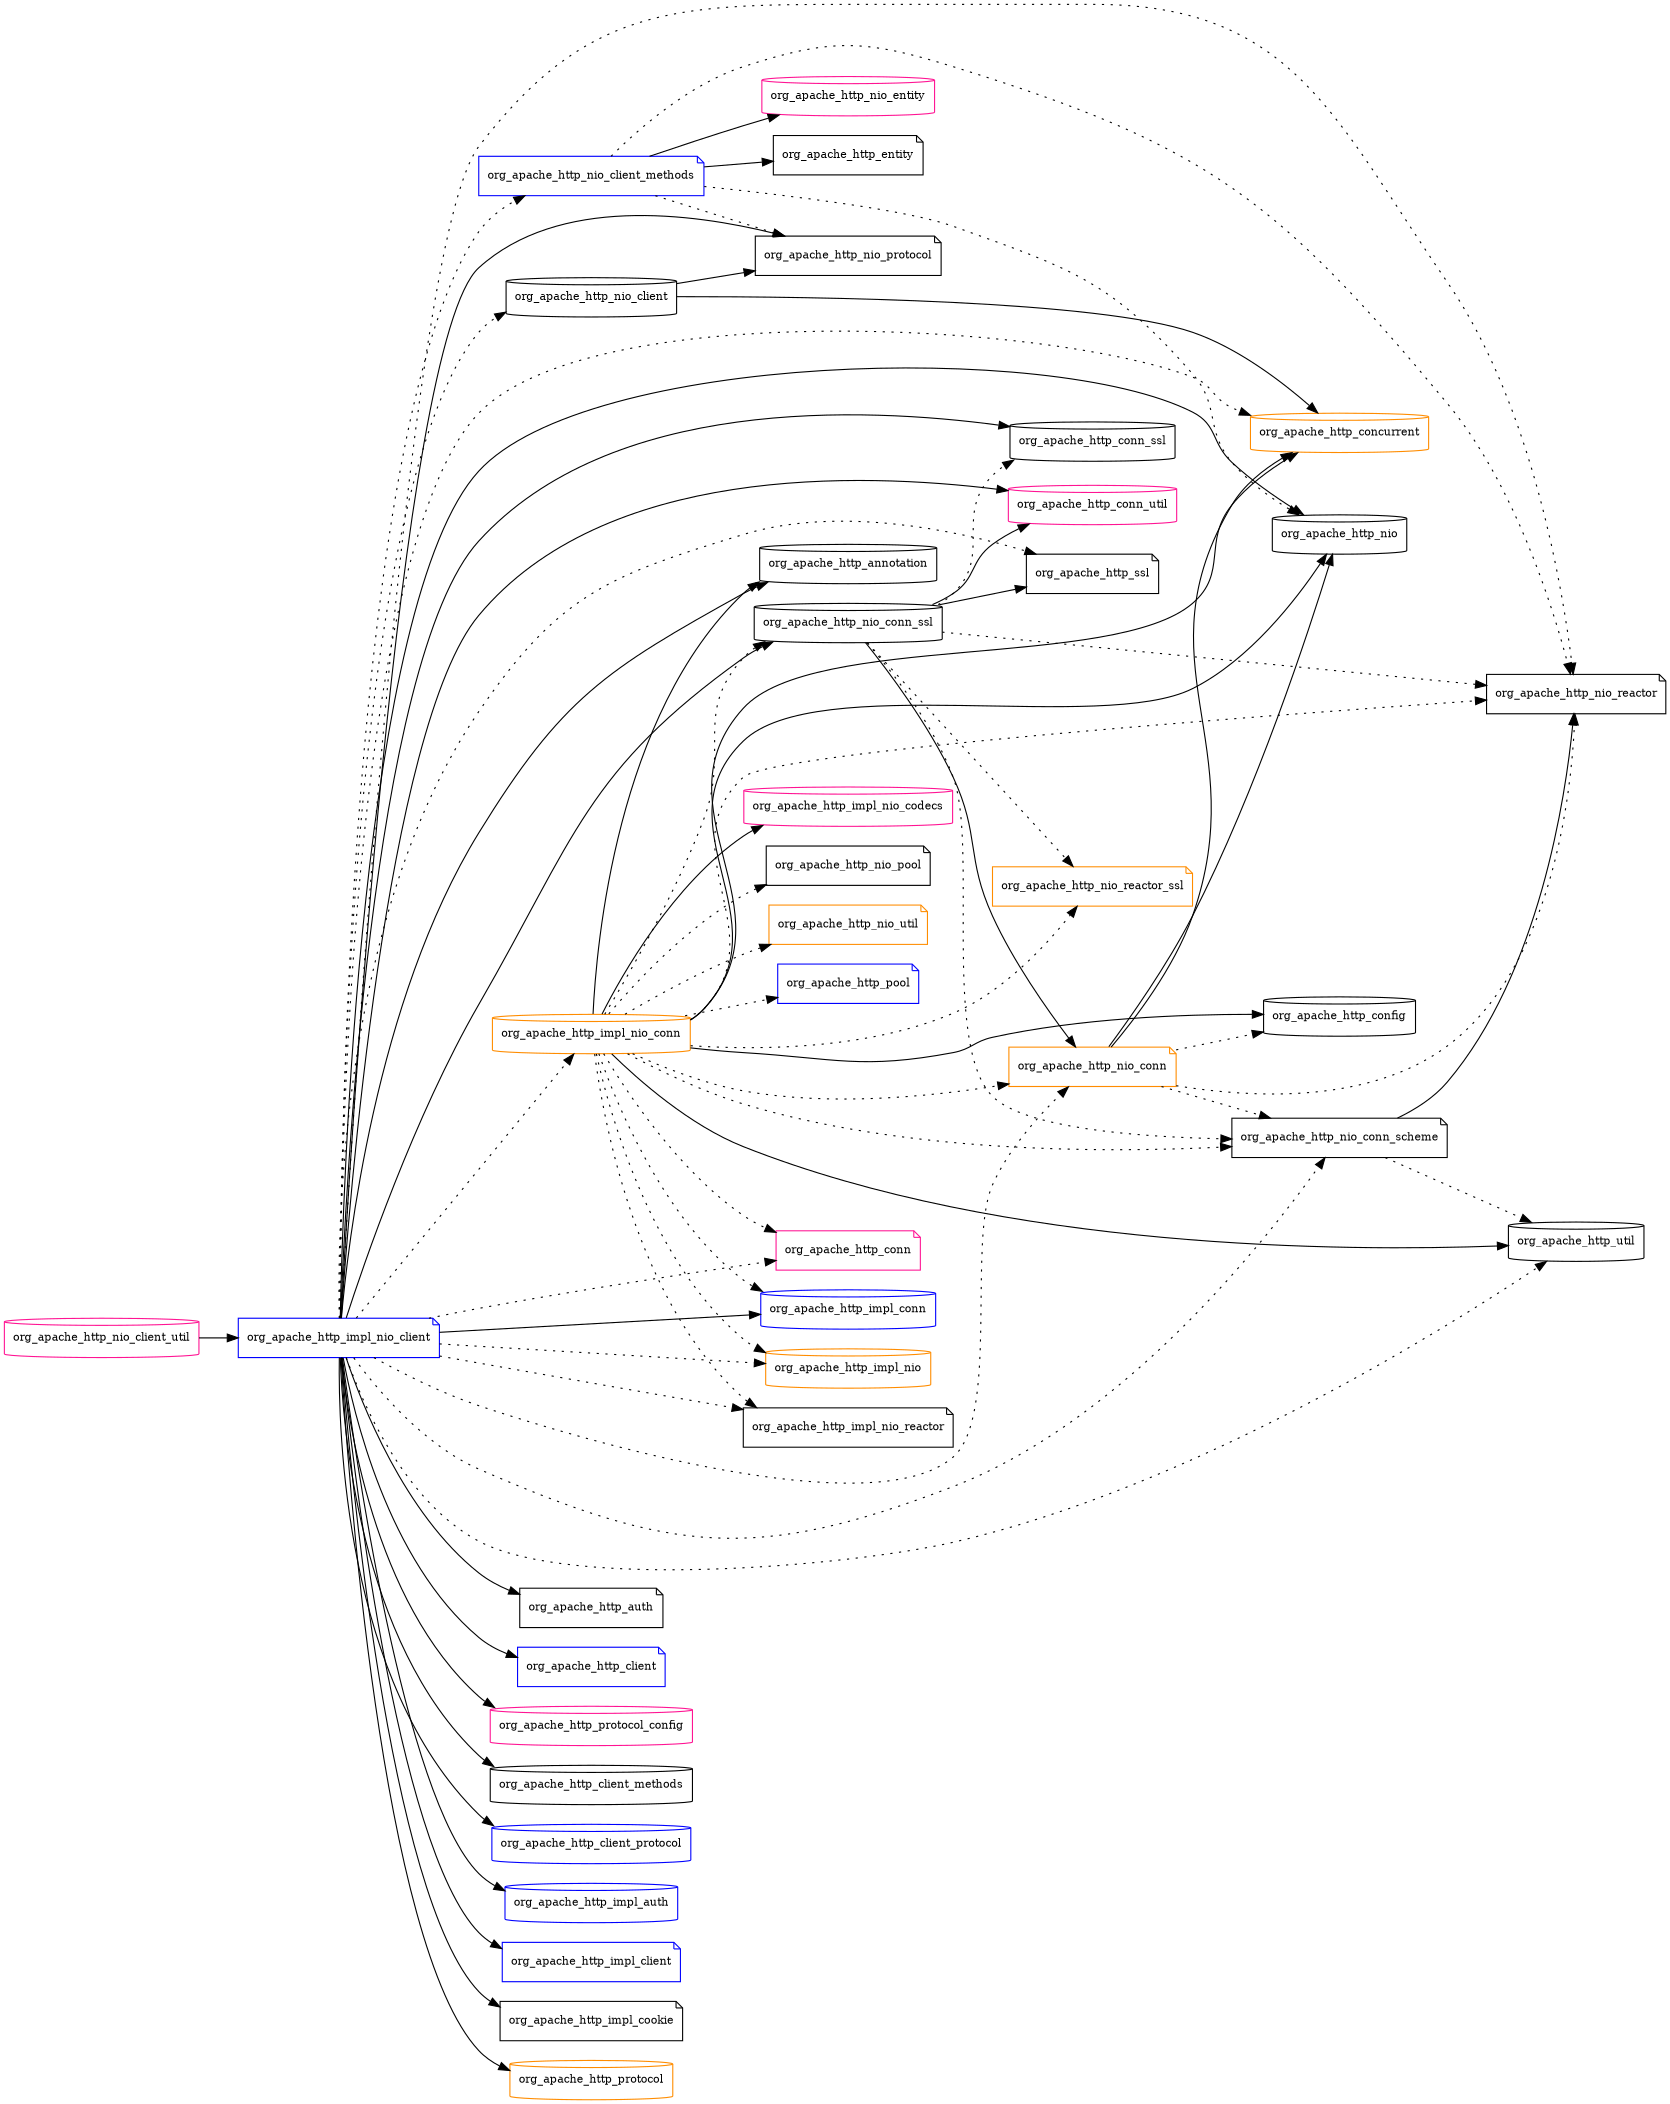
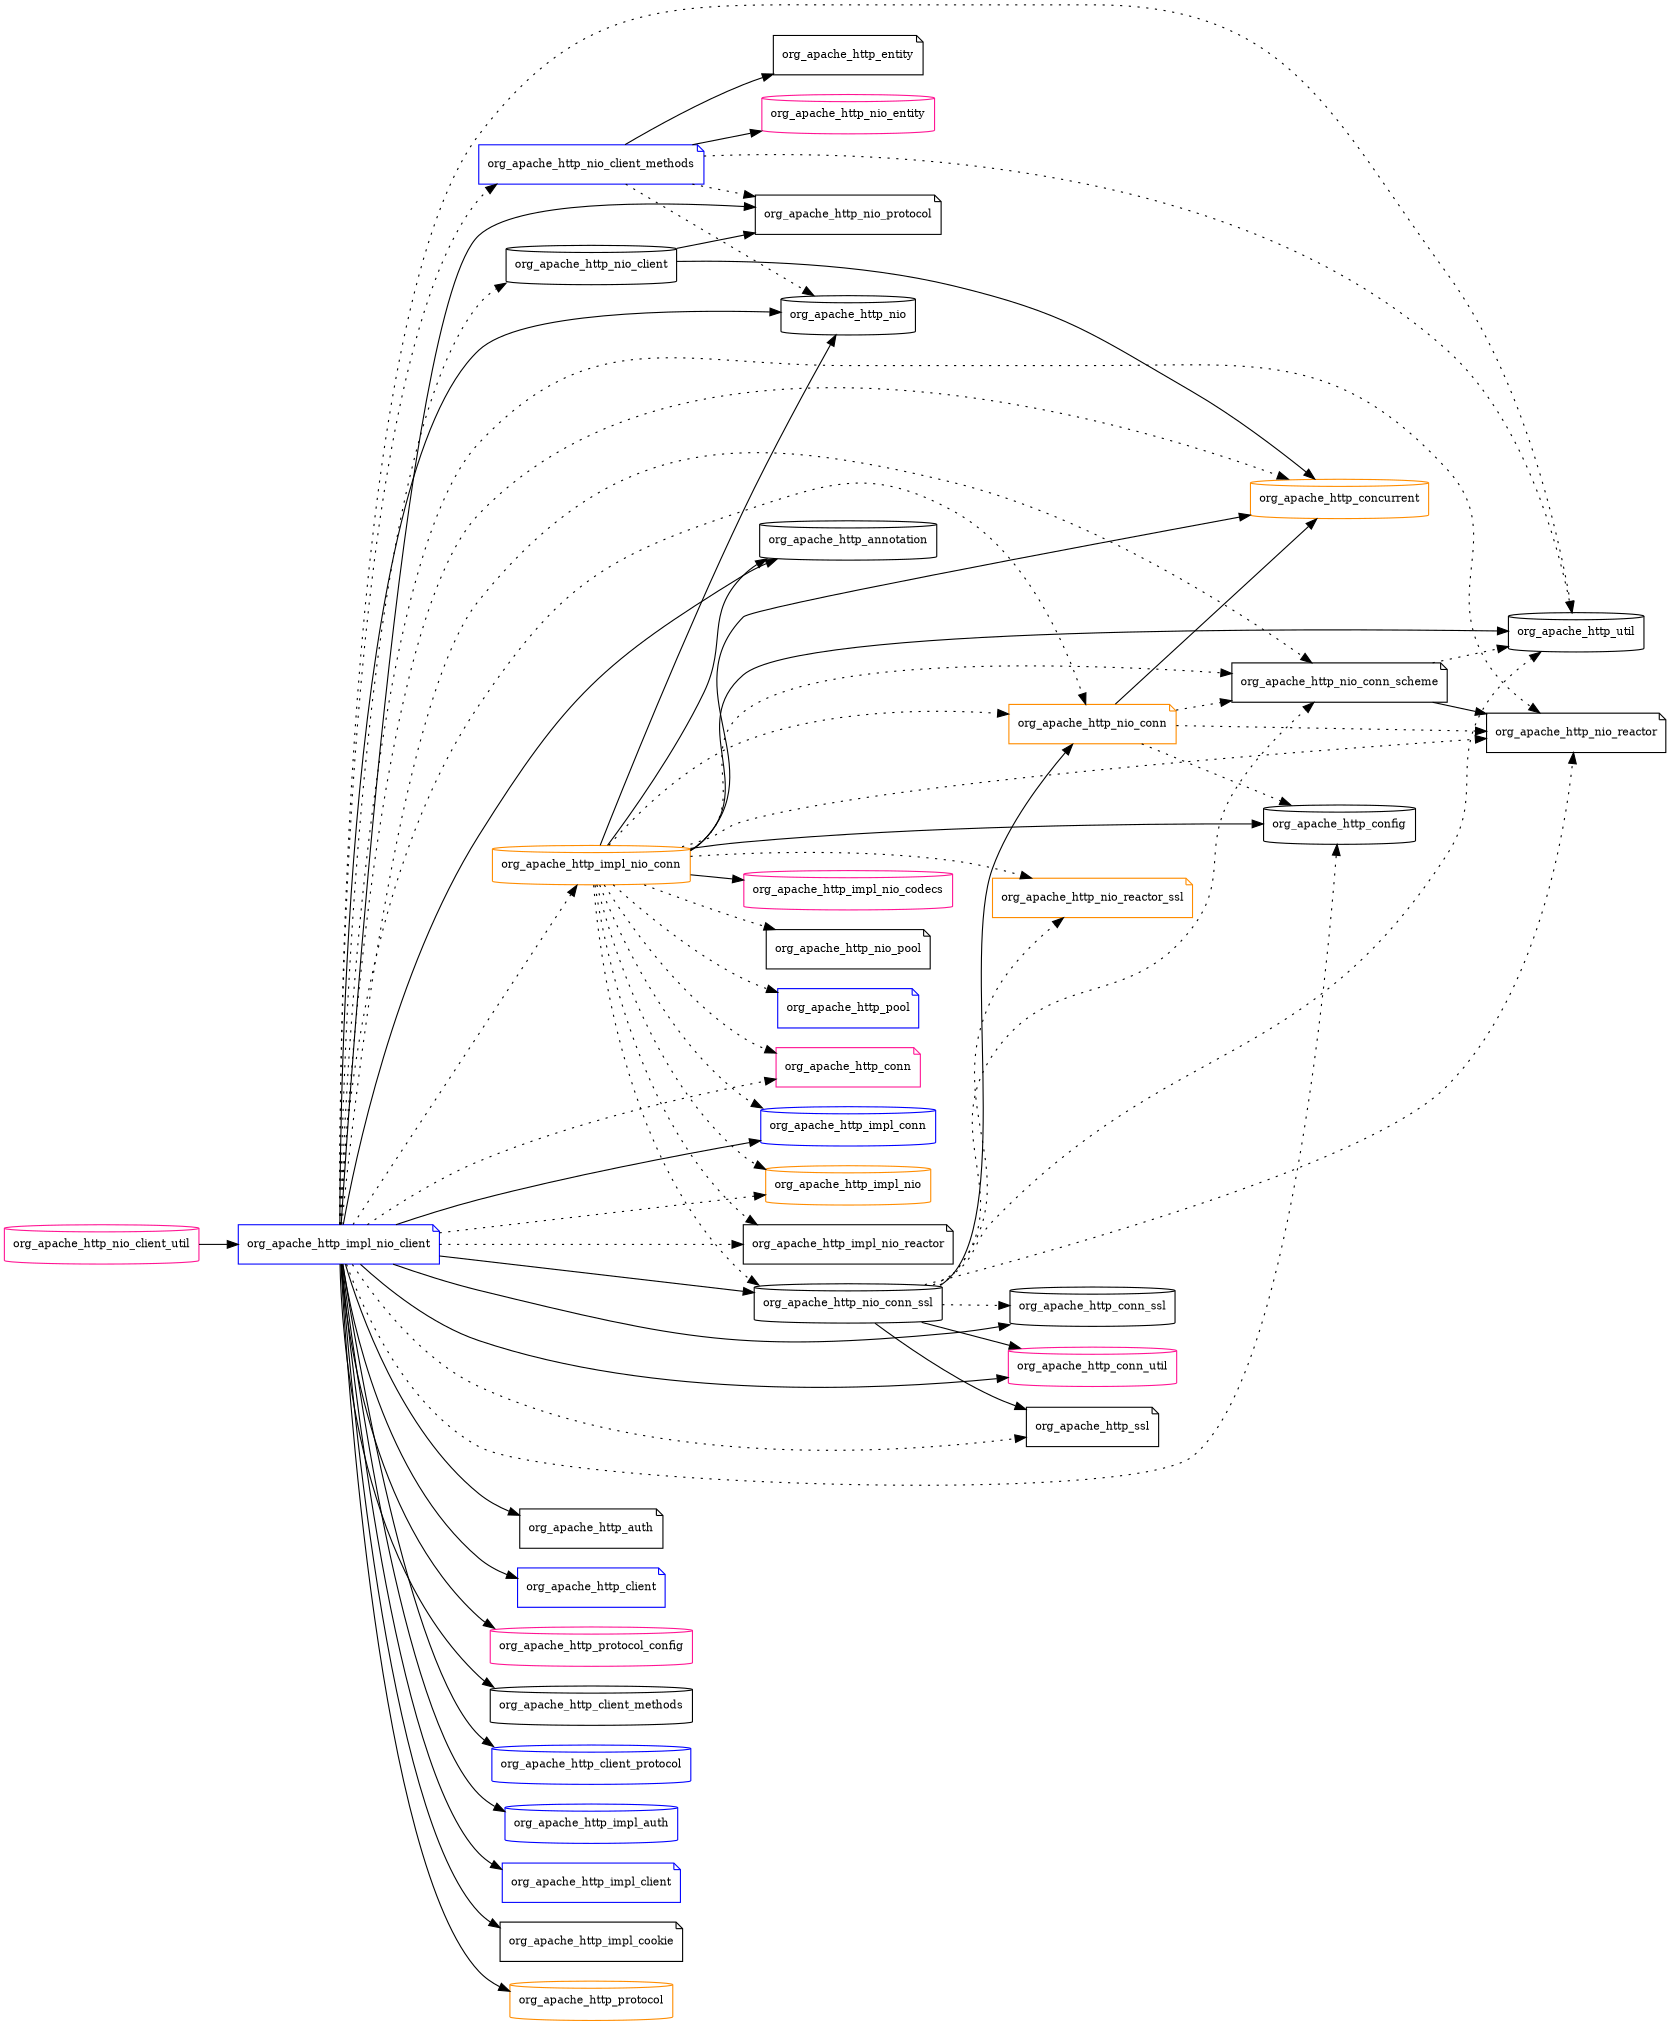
  digraph {
    rankdir=LR
    node [color=black fontsize=10.0 shape=cylinder]
    edge [style=dotted]
    org_apache_http_impl_nio_client [color=blue shape=note]
    org_apache_http_annotation
    org_apache_http_auth [shape=note]
    org_apache_http_client [color=blue shape=note]
    n5 [color=deeppink label=org_apache_http_protocol_config]
    org_apache_http_client_methods
    org_apache_http_client_protocol [color=blue]
    org_apache_http_concurrent [color=darkorange]
    org_apache_http_config
    org_apache_http_conn [color=deeppink shape=note]
    org_apache_http_conn_ssl
    org_apache_http_conn_util [color=deeppink]
    org_apache_http_impl_auth [color=blue]
    org_apache_http_impl_client [color=blue shape=note]
    org_apache_http_impl_conn [color=blue]
    org_apache_http_impl_cookie [shape=note]
    org_apache_http_impl_nio [color=darkorange]
    org_apache_http_impl_nio_conn [color=darkorange]
    org_apache_http_impl_nio_reactor [shape=note]
    org_apache_http_nio
    org_apache_http_nio_client
    org_apache_http_nio_client_methods [color=blue shape=note]
    org_apache_http_nio_conn [color=darkorange shape=note]
    org_apache_http_nio_conn_scheme [shape=note]
    org_apache_http_nio_conn_ssl
    org_apache_http_nio_protocol [shape=note]
    org_apache_http_nio_reactor [shape=note]
    org_apache_http_protocol [color=darkorange]
    org_apache_http_ssl [shape=note]
    org_apache_http_util
    org_apache_http_impl_nio_codecs [color=deeppink]
    org_apache_http_nio_pool [shape=note]
    org_apache_http_nio_reactor_ssl [color=darkorange shape=note]
-   org_apache_http_nio_util [color=darkorange shape=note]
    org_apache_http_pool [color=blue shape=note]
    org_apache_http_entity [shape=note]
    org_apache_http_nio_entity [color=deeppink]
    org_apache_http_nio_client_util [color=deeppink]
    org_apache_http_impl_nio_client -> org_apache_http_annotation [style=solid]
    org_apache_http_impl_nio_client -> org_apache_http_auth [style=solid]
    org_apache_http_impl_nio_client -> org_apache_http_client [style=solid]
    org_apache_http_impl_nio_client -> n5 [style=solid]
    org_apache_http_impl_nio_client -> org_apache_http_client_methods [style=solid]
    org_apache_http_impl_nio_client -> org_apache_http_client_protocol [style=solid]
    org_apache_http_impl_nio_client -> org_apache_http_concurrent
+   org_apache_http_impl_nio_client -> org_apache_http_config
    org_apache_http_impl_nio_client -> org_apache_http_conn
    org_apache_http_impl_nio_client -> org_apache_http_conn_ssl [style=solid]
    org_apache_http_impl_nio_client -> org_apache_http_conn_util [style=solid]
    org_apache_http_impl_nio_client -> org_apache_http_impl_auth [style=solid]
    org_apache_http_impl_nio_client -> org_apache_http_impl_client [style=solid]
    org_apache_http_impl_nio_client -> org_apache_http_impl_conn [style=solid]
    org_apache_http_impl_nio_client -> org_apache_http_impl_cookie [style=solid]
    org_apache_http_impl_nio_client -> org_apache_http_impl_nio
    org_apache_http_impl_nio_client -> org_apache_http_impl_nio_conn
    org_apache_http_impl_nio_client -> org_apache_http_impl_nio_reactor
    org_apache_http_impl_nio_client -> org_apache_http_nio [style=solid]
    org_apache_http_impl_nio_client -> org_apache_http_nio_client
    org_apache_http_impl_nio_client -> org_apache_http_nio_client_methods
    org_apache_http_impl_nio_client -> org_apache_http_nio_conn
    org_apache_http_impl_nio_client -> org_apache_http_nio_conn_scheme
    org_apache_http_impl_nio_client -> org_apache_http_nio_conn_ssl [style=solid]
    org_apache_http_impl_nio_client -> org_apache_http_nio_protocol [style=solid]
    org_apache_http_impl_nio_client -> org_apache_http_nio_reactor
    org_apache_http_impl_nio_client -> org_apache_http_protocol [style=solid]
    org_apache_http_impl_nio_client -> org_apache_http_ssl
    org_apache_http_impl_nio_client -> org_apache_http_util
    org_apache_http_impl_nio_conn -> org_apache_http_annotation [style=solid]
    org_apache_http_impl_nio_conn -> org_apache_http_concurrent [style=solid]
    org_apache_http_impl_nio_conn -> org_apache_http_config [style=solid]
    org_apache_http_impl_nio_conn -> org_apache_http_conn
    org_apache_http_impl_nio_conn -> org_apache_http_impl_conn
    org_apache_http_impl_nio_conn -> org_apache_http_impl_nio
    org_apache_http_impl_nio_conn -> org_apache_http_impl_nio_reactor
    org_apache_http_impl_nio_conn -> org_apache_http_nio [style=solid]
    org_apache_http_impl_nio_conn -> org_apache_http_nio_conn
    org_apache_http_impl_nio_conn -> org_apache_http_nio_conn_scheme
    org_apache_http_impl_nio_conn -> org_apache_http_nio_conn_ssl
    org_apache_http_impl_nio_conn -> org_apache_http_nio_reactor
    org_apache_http_impl_nio_conn -> org_apache_http_util [style=solid]
    org_apache_http_impl_nio_conn -> org_apache_http_impl_nio_codecs [style=solid]
    org_apache_http_impl_nio_conn -> org_apache_http_nio_pool
    org_apache_http_impl_nio_conn -> org_apache_http_nio_reactor_ssl
-   org_apache_http_impl_nio_conn -> org_apache_http_nio_util
    org_apache_http_impl_nio_conn -> org_apache_http_pool
    org_apache_http_nio_client -> org_apache_http_concurrent [style=solid]
    org_apache_http_nio_client -> org_apache_http_nio_protocol [style=solid]
    org_apache_http_nio_client_methods -> org_apache_http_nio
    org_apache_http_nio_client_methods -> org_apache_http_nio_protocol
-   org_apache_http_nio_client_methods -> org_apache_http_nio_reactor
+   org_apache_http_nio_client_methods -> org_apache_http_util
    org_apache_http_nio_client_methods -> org_apache_http_entity [style=solid]
    org_apache_http_nio_client_methods -> org_apache_http_nio_entity [style=solid]
    org_apache_http_nio_conn -> org_apache_http_concurrent [style=solid]
    org_apache_http_nio_conn -> org_apache_http_config
-   org_apache_http_nio_conn -> org_apache_http_nio [style=solid]
    org_apache_http_nio_conn -> org_apache_http_nio_conn_scheme
    org_apache_http_nio_conn -> org_apache_http_nio_reactor
    org_apache_http_nio_conn_scheme -> org_apache_http_nio_reactor [style=solid]
    org_apache_http_nio_conn_scheme -> org_apache_http_util
    org_apache_http_nio_conn_ssl -> org_apache_http_conn_ssl
    org_apache_http_nio_conn_ssl -> org_apache_http_conn_util [style=solid]
    org_apache_http_nio_conn_ssl -> org_apache_http_nio_conn [style=solid]
    org_apache_http_nio_conn_ssl -> org_apache_http_nio_conn_scheme
    org_apache_http_nio_conn_ssl -> org_apache_http_nio_reactor
    org_apache_http_nio_conn_ssl -> org_apache_http_ssl [style=solid]
+   org_apache_http_nio_conn_ssl -> org_apache_http_util
    org_apache_http_nio_conn_ssl -> org_apache_http_nio_reactor_ssl
    org_apache_http_nio_client_util -> org_apache_http_impl_nio_client [style=solid]
  }
